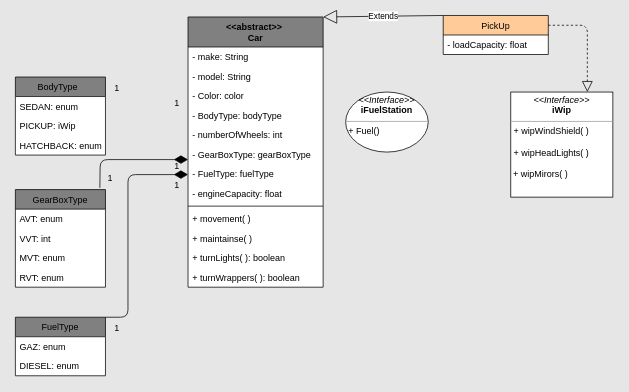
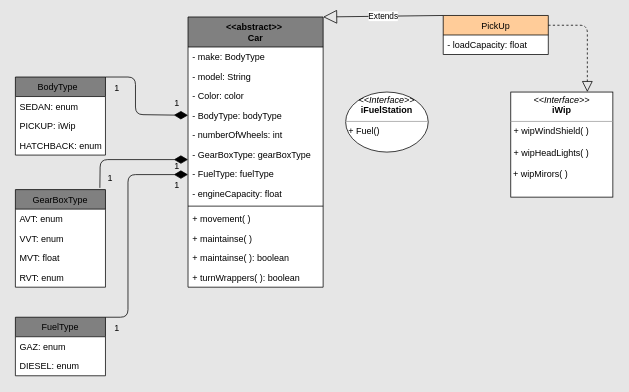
  <mxCell id="0" />
  <mxCell id="1" parent="0" />
  <mxCell id="2" value="BodyType  " style="swimlane;fontStyle=0;childLayout=stackLayout;horizontal=1;startSize=26;fillColor=#808080;horizontalStack=0;resizeParent=1;resizeParentMax=0;resizeLast=0;collapsible=1;marginBottom=0;labelBackgroundColor=none;swimlaneFillColor=default;labelBorderColor=none;swimlaneLine=1;" parent="1" vertex="1"><mxGeometry x="20" y="102" width="120" height="104" as="geometry"><mxRectangle x="9" y="142" width="100" height="30" as="alternateBounds" /></mxGeometry></mxCell>
  <mxCell id="3" value="SEDAN: enum" style="text;strokeColor=none;fillColor=none;align=left;verticalAlign=top;spacingLeft=4;spacingRight=4;overflow=hidden;rotatable=0;points=[[0,0.5],[1,0.5]];portConstraint=eastwest;" parent="2" vertex="1"><mxGeometry y="26" width="120" height="26" as="geometry" /></mxCell>
  <mxCell id="4" value="PICKUP: iWip" style="text;strokeColor=none;fillColor=none;align=left;verticalAlign=top;spacingLeft=4;spacingRight=4;overflow=hidden;rotatable=0;points=[[0,0.5],[1,0.5]];portConstraint=eastwest;" parent="2" vertex="1"><mxGeometry y="52" width="120" height="26" as="geometry" /></mxCell>
  <mxCell id="5" value="HATCHBACK: enum" style="text;strokeColor=none;fillColor=none;align=left;verticalAlign=top;spacingLeft=4;spacingRight=4;overflow=hidden;rotatable=0;points=[[0,0.5],[1,0.5]];portConstraint=eastwest;" parent="2" vertex="1"><mxGeometry y="78" width="120" height="26" as="geometry" /></mxCell>
  <mxCell id="6" value="FuelType" style="swimlane;fontStyle=0;childLayout=stackLayout;horizontal=1;startSize=26;fillColor=#808080;horizontalStack=0;resizeParent=1;resizeParentMax=0;resizeLast=0;collapsible=1;marginBottom=0;swimlaneFillColor=default;" parent="1" vertex="1"><mxGeometry x="20" y="422" width="120" height="78" as="geometry" /></mxCell>
  <mxCell id="7" value="GAZ: enum" style="text;strokeColor=none;fillColor=none;align=left;verticalAlign=top;spacingLeft=4;spacingRight=4;overflow=hidden;rotatable=0;points=[[0,0.5],[1,0.5]];portConstraint=eastwest;" parent="6" vertex="1"><mxGeometry y="26" width="120" height="26" as="geometry" /></mxCell>
  <mxCell id="8" value="DIESEL: enum" style="text;strokeColor=none;fillColor=none;align=left;verticalAlign=top;spacingLeft=4;spacingRight=4;overflow=hidden;rotatable=0;points=[[0,0.5],[1,0.5]];portConstraint=eastwest;" parent="6" vertex="1"><mxGeometry y="52" width="120" height="26" as="geometry" /></mxCell>
  <mxCell id="9" value="GearBoxType" style="swimlane;fontStyle=0;childLayout=stackLayout;horizontal=1;startSize=26;fillColor=#808080;horizontalStack=0;resizeParent=1;resizeParentMax=0;resizeLast=0;collapsible=1;marginBottom=0;swimlaneFillColor=default;" parent="1" vertex="1"><mxGeometry x="20" y="252" width="120" height="130" as="geometry" /></mxCell>
  <mxCell id="10" value="AVT: enum" style="text;strokeColor=none;fillColor=none;align=left;verticalAlign=top;spacingLeft=4;spacingRight=4;overflow=hidden;rotatable=0;points=[[0,0.5],[1,0.5]];portConstraint=eastwest;" parent="9" vertex="1"><mxGeometry y="26" width="120" height="26" as="geometry" /></mxCell>
- <mxCell id="11" value="VVT: int" style="text;strokeColor=none;fillColor=none;align=left;verticalAlign=top;spacingLeft=4;spacingRight=4;overflow=hidden;rotatable=0;points=[[0,0.5],[1,0.5]];portConstraint=eastwest;" parent="9" vertex="1"><mxGeometry y="52" width="120" height="26" as="geometry" /></mxCell>
- <mxCell id="12" value="MVT: enum&#10;" style="text;strokeColor=none;fillColor=none;align=left;verticalAlign=top;spacingLeft=4;spacingRight=4;overflow=hidden;rotatable=0;points=[[0,0.5],[1,0.5]];portConstraint=eastwest;" parent="9" vertex="1"><mxGeometry y="78" width="120" height="26" as="geometry" /></mxCell>
+ <mxCell id="11" value="VVT: enum" style="text;strokeColor=none;fillColor=none;align=left;verticalAlign=top;spacingLeft=4;spacingRight=4;overflow=hidden;rotatable=0;points=[[0,0.5],[1,0.5]];portConstraint=eastwest;" parent="9" vertex="1"><mxGeometry y="52" width="120" height="26" as="geometry" /></mxCell>
+ <mxCell id="12" value="MVT: float&#10;" style="text;strokeColor=none;fillColor=none;align=left;verticalAlign=top;spacingLeft=4;spacingRight=4;overflow=hidden;rotatable=0;points=[[0,0.5],[1,0.5]];portConstraint=eastwest;" parent="9" vertex="1"><mxGeometry y="78" width="120" height="26" as="geometry" /></mxCell>
  <mxCell id="13" value="RVT: enum" style="text;strokeColor=none;fillColor=none;align=left;verticalAlign=top;spacingLeft=4;spacingRight=4;overflow=hidden;rotatable=0;points=[[0,0.5],[1,0.5]];portConstraint=eastwest;" parent="9" vertex="1"><mxGeometry y="104" width="120" height="26" as="geometry" /></mxCell>
  <mxCell id="14" value="&lt;p style=&quot;margin:0px;margin-top:4px;text-align:center;&quot;&gt;&lt;i&gt;&amp;lt;&amp;lt;Interface&amp;gt;&amp;gt;&lt;/i&gt;&lt;br&gt;&lt;b&gt;iFuelStation&lt;/b&gt;&lt;/p&gt;&lt;hr size=&quot;1&quot;&gt;&lt;p style=&quot;margin:0px;margin-left:4px;&quot;&gt;+ Fuel()&lt;br&gt;&lt;/p&gt;" style="ellipse;verticalAlign=top;align=left;overflow=fill;fontSize=12;fontFamily=Helvetica;html=1;" parent="1" vertex="1"><mxGeometry x="460" y="122" width="110" height="80" as="geometry" /></mxCell>
  <mxCell id="15" value="&lt;p style=&quot;margin:0px;margin-top:4px;text-align:center;&quot;&gt;&lt;i&gt;&amp;lt;&amp;lt;Interface&amp;gt;&amp;gt;&lt;/i&gt;&lt;br&gt;&lt;b&gt;iWip&lt;/b&gt;&lt;/p&gt;&lt;hr size=&quot;1&quot;&gt;&lt;p style=&quot;margin:0px;margin-left:4px;&quot;&gt;+ wipWindShield( )&lt;/p&gt;&lt;p style=&quot;margin:0px;margin-left:4px;&quot;&gt;&lt;br&gt;&lt;/p&gt;&lt;p style=&quot;margin:0px;margin-left:4px;&quot;&gt;+ wipHeadLights( )&lt;br&gt;&lt;/p&gt;&lt;p style=&quot;margin:0px;margin-left:4px;&quot;&gt;&lt;br&gt;&lt;/p&gt;&amp;nbsp;+ wipMirors( )" style="verticalAlign=top;align=left;overflow=fill;fontSize=12;fontFamily=Helvetica;html=1;" parent="1" vertex="1"><mxGeometry x="680" y="122" width="136" height="140" as="geometry" /></mxCell>
  <mxCell id="16" value="&lt;&lt;abstract&gt;&gt; &#10;Car" style="swimlane;fontStyle=1;align=center;verticalAlign=top;childLayout=stackLayout;horizontal=1;startSize=40;horizontalStack=0;resizeParent=1;resizeParentMax=0;resizeLast=0;collapsible=1;marginBottom=0;swimlaneFillColor=default;fillColor=#808080;" parent="1" vertex="1"><mxGeometry x="250" y="22" width="180" height="360" as="geometry" /></mxCell>
- <mxCell id="17" value="- make: String" style="text;strokeColor=none;fillColor=none;align=left;verticalAlign=top;spacingLeft=4;spacingRight=4;overflow=hidden;rotatable=0;points=[[0,0.5],[1,0.5]];portConstraint=eastwest;" parent="16" vertex="1"><mxGeometry y="40" width="180" height="26" as="geometry" /></mxCell>
+ <mxCell id="17" value="- make: BodyType" style="text;strokeColor=none;fillColor=none;align=left;verticalAlign=top;spacingLeft=4;spacingRight=4;overflow=hidden;rotatable=0;points=[[0,0.5],[1,0.5]];portConstraint=eastwest;" parent="16" vertex="1"><mxGeometry y="40" width="180" height="26" as="geometry" /></mxCell>
  <mxCell id="18" value="- model: String" style="text;strokeColor=none;fillColor=none;align=left;verticalAlign=top;spacingLeft=4;spacingRight=4;overflow=hidden;rotatable=0;points=[[0,0.5],[1,0.5]];portConstraint=eastwest;" parent="16" vertex="1"><mxGeometry y="66" width="180" height="26" as="geometry" /></mxCell>
  <mxCell id="19" value="- Color: color" style="text;strokeColor=none;fillColor=none;align=left;verticalAlign=top;spacingLeft=4;spacingRight=4;overflow=hidden;rotatable=0;points=[[0,0.5],[1,0.5]];portConstraint=eastwest;" parent="16" vertex="1"><mxGeometry y="92" width="180" height="26" as="geometry" /></mxCell>
  <mxCell id="20" value="- BodyType: bodyType" style="text;strokeColor=none;fillColor=none;align=left;verticalAlign=top;spacingLeft=4;spacingRight=4;overflow=hidden;rotatable=0;points=[[0,0.5],[1,0.5]];portConstraint=eastwest;" parent="16" vertex="1"><mxGeometry y="118" width="180" height="26" as="geometry" /></mxCell>
  <mxCell id="21" value="- numberOfWheels: int" style="text;strokeColor=none;fillColor=none;align=left;verticalAlign=top;spacingLeft=4;spacingRight=4;overflow=hidden;rotatable=0;points=[[0,0.5],[1,0.5]];portConstraint=eastwest;" parent="16" vertex="1"><mxGeometry y="144" width="180" height="26" as="geometry" /></mxCell>
  <mxCell id="22" value="- GearBoxType: gearBoxType" style="text;strokeColor=none;fillColor=none;align=left;verticalAlign=top;spacingLeft=4;spacingRight=4;overflow=hidden;rotatable=0;points=[[0,0.5],[1,0.5]];portConstraint=eastwest;" parent="16" vertex="1"><mxGeometry y="170" width="180" height="26" as="geometry" /></mxCell>
  <mxCell id="23" value="- FuelType: fuelType" style="text;strokeColor=none;fillColor=none;align=left;verticalAlign=top;spacingLeft=4;spacingRight=4;overflow=hidden;rotatable=0;points=[[0,0.5],[1,0.5]];portConstraint=eastwest;" parent="16" vertex="1"><mxGeometry y="196" width="180" height="26" as="geometry" /></mxCell>
  <mxCell id="24" value="- engineCapacity: float" style="text;strokeColor=none;fillColor=none;align=left;verticalAlign=top;spacingLeft=4;spacingRight=4;overflow=hidden;rotatable=0;points=[[0,0.5],[1,0.5]];portConstraint=eastwest;" parent="16" vertex="1"><mxGeometry y="222" width="180" height="26" as="geometry" /></mxCell>
  <mxCell id="25" value="" style="line;strokeWidth=1;fillColor=none;align=left;verticalAlign=middle;spacingTop=-1;spacingLeft=3;spacingRight=3;rotatable=0;labelPosition=right;points=[];portConstraint=eastwest;strokeColor=inherit;" parent="16" vertex="1"><mxGeometry y="248" width="180" height="8" as="geometry" /></mxCell>
  <mxCell id="26" value="+ movement( )" style="text;strokeColor=none;fillColor=none;align=left;verticalAlign=top;spacingLeft=4;spacingRight=4;overflow=hidden;rotatable=0;points=[[0,0.5],[1,0.5]];portConstraint=eastwest;" parent="16" vertex="1"><mxGeometry y="256" width="180" height="26" as="geometry" /></mxCell>
  <mxCell id="27" value="+ maintainse( )" style="text;strokeColor=none;fillColor=none;align=left;verticalAlign=top;spacingLeft=4;spacingRight=4;overflow=hidden;rotatable=0;points=[[0,0.5],[1,0.5]];portConstraint=eastwest;" parent="16" vertex="1"><mxGeometry y="282" width="180" height="26" as="geometry" /></mxCell>
- <mxCell id="28" value="+ turnLights( ): boolean" style="text;strokeColor=none;fillColor=none;align=left;verticalAlign=top;spacingLeft=4;spacingRight=4;overflow=hidden;rotatable=0;points=[[0,0.5],[1,0.5]];portConstraint=eastwest;" parent="16" vertex="1"><mxGeometry y="308" width="180" height="26" as="geometry" /></mxCell>
+ <mxCell id="28" value="+ maintainse( ): boolean" style="text;strokeColor=none;fillColor=none;align=left;verticalAlign=top;spacingLeft=4;spacingRight=4;overflow=hidden;rotatable=0;points=[[0,0.5],[1,0.5]];portConstraint=eastwest;" parent="16" vertex="1"><mxGeometry y="308" width="180" height="26" as="geometry" /></mxCell>
  <mxCell id="29" value="+ turnWrappers( ): boolean" style="text;strokeColor=none;fillColor=none;align=left;verticalAlign=top;spacingLeft=4;spacingRight=4;overflow=hidden;rotatable=0;points=[[0,0.5],[1,0.5]];portConstraint=eastwest;" parent="16" vertex="1"><mxGeometry y="334" width="180" height="26" as="geometry" /></mxCell>
  <mxCell id="30" value="PickUp" style="swimlane;fontStyle=0;childLayout=stackLayout;horizontal=1;startSize=26;fillColor=#FFCC99;horizontalStack=0;resizeParent=1;resizeParentMax=0;resizeLast=0;collapsible=1;marginBottom=0;fontFamily=Helvetica;fontSize=12;fontColor=default;swimlaneFillColor=default;" parent="1" vertex="1"><mxGeometry x="590" y="20" width="140" height="52" as="geometry" /></mxCell>
  <mxCell id="31" value="- loadCapacity: float" style="text;strokeColor=none;fillColor=none;align=left;verticalAlign=top;spacingLeft=4;spacingRight=4;overflow=hidden;rotatable=0;points=[[0,0.5],[1,0.5]];portConstraint=eastwest;fontFamily=Helvetica;fontSize=12;fontColor=default;" parent="30" vertex="1"><mxGeometry y="26" width="140" height="26" as="geometry" /></mxCell>
  <mxCell id="32" value="" style="endArrow=block;dashed=1;endFill=0;endSize=12;html=1;fontFamily=Helvetica;fontSize=12;fontColor=default;exitX=1;exitY=0.25;exitDx=0;exitDy=0;entryX=0.75;entryY=0;entryDx=0;entryDy=0;" parent="1" source="30" target="15" edge="1"><mxGeometry width="160" relative="1" as="geometry"><mxPoint x="390" y="212" as="sourcePoint" /><mxPoint x="751" y="90" as="targetPoint" /><Array as="points"><mxPoint x="782" y="33" /></Array></mxGeometry></mxCell>
  <mxCell id="33" value="" style="endArrow=diamondThin;endFill=1;endSize=16;html=1;fontFamily=Helvetica;fontSize=12;fontColor=default;exitX=0.938;exitY=-0.018;exitDx=0;exitDy=0;exitPerimeter=0;" parent="1" source="9" edge="1"><mxGeometry width="160" relative="1" as="geometry"><mxPoint x="90" y="212" as="sourcePoint" /><mxPoint x="250" y="212" as="targetPoint" /><Array as="points"><mxPoint x="133" y="212" /></Array></mxGeometry></mxCell>
  <mxCell id="34" value="" style="endArrow=diamondThin;endFill=1;endSize=16;html=1;fontFamily=Helvetica;fontSize=12;fontColor=default;exitX=1;exitY=0;exitDx=0;exitDy=0;" parent="1" source="6" edge="1"><mxGeometry width="160" relative="1" as="geometry"><mxPoint x="80" y="422" as="sourcePoint" /><mxPoint x="250" y="232" as="targetPoint" /><Array as="points"><mxPoint x="170" y="422" /><mxPoint x="170" y="232" /></Array></mxGeometry></mxCell>
+ <mxCell id="35" value="" style="endArrow=diamondThin;endFill=1;endSize=16;html=1;fontFamily=Helvetica;fontSize=12;fontColor=default;exitX=1;exitY=0;exitDx=0;exitDy=0;entryX=0;entryY=0.5;entryDx=0;entryDy=0;spacingRight=1;" parent="1" source="2" target="20" edge="1"><mxGeometry width="160" relative="1" as="geometry"><mxPoint x="80" y="32" as="sourcePoint" /><mxPoint x="240" y="32" as="targetPoint" /><Array as="points"><mxPoint x="180" y="102" /><mxPoint x="180" y="152" /></Array></mxGeometry></mxCell>
  <mxCell id="36" value="1" style="text;html=1;align=center;verticalAlign=middle;resizable=0;points=[];autosize=1;strokeColor=none;fillColor=none;" parent="1" vertex="1"><mxGeometry x="220" y="122" width="30" height="30" as="geometry" /></mxCell>
  <mxCell id="37" value="1" style="text;html=1;align=center;verticalAlign=middle;resizable=0;points=[];autosize=1;strokeColor=none;fillColor=none;" parent="1" vertex="1"><mxGeometry x="140" y="102" width="30" height="30" as="geometry" /></mxCell>
  <mxCell id="38" value="1" style="text;html=1;align=center;verticalAlign=middle;resizable=0;points=[];autosize=1;strokeColor=none;fillColor=none;" parent="1" vertex="1"><mxGeometry x="131" y="222" width="30" height="30" as="geometry" /></mxCell>
  <mxCell id="39" value="1" style="text;html=1;align=center;verticalAlign=middle;resizable=0;points=[];autosize=1;strokeColor=none;fillColor=none;" parent="1" vertex="1"><mxGeometry x="220" y="206" width="30" height="30" as="geometry" /></mxCell>
  <mxCell id="40" value="1" style="text;html=1;align=center;verticalAlign=middle;resizable=0;points=[];autosize=1;strokeColor=none;fillColor=none;" parent="1" vertex="1"><mxGeometry x="140" y="422" width="30" height="30" as="geometry" /></mxCell>
  <mxCell id="41" value="1" style="text;html=1;align=center;verticalAlign=middle;resizable=0;points=[];autosize=1;strokeColor=none;fillColor=none;" parent="1" vertex="1"><mxGeometry x="220" y="232" width="30" height="30" as="geometry" /></mxCell>
  <mxCell id="42" value="Extends" style="endArrow=block;endSize=16;endFill=0;html=1;exitX=0;exitY=0;exitDx=0;exitDy=0;entryX=1;entryY=0;entryDx=0;entryDy=0;" parent="1" source="30" target="16" edge="1"><mxGeometry width="160" relative="1" as="geometry"><mxPoint x="191" y="260" as="sourcePoint" /><mxPoint x="351" y="260" as="targetPoint" /></mxGeometry></mxCell>
